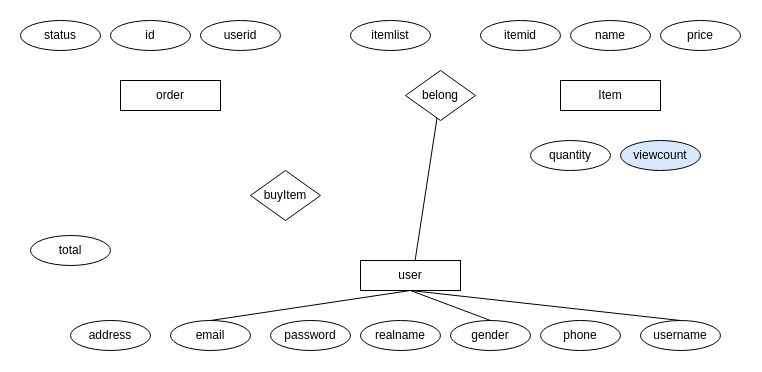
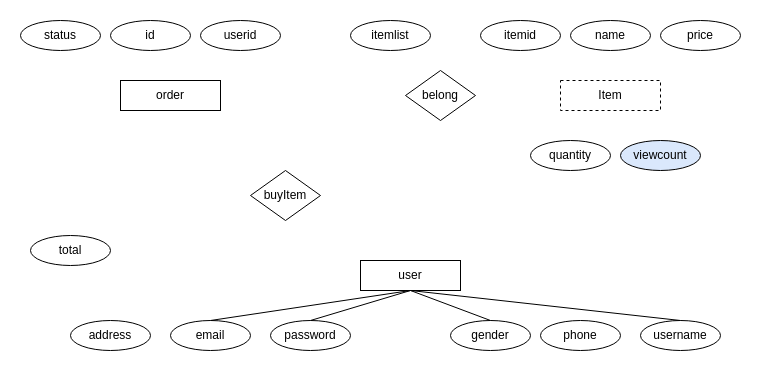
  <mxCell id="0" />
  <mxCell id="1" parent="0" />
  <mxCell id="2" value="username" style="ellipse;whiteSpace=wrap;html=1;" vertex="1" parent="1"><mxGeometry x="640" y="320" width="80" height="30" as="geometry" /></mxCell>
- <mxCell id="3" value="realname" style="ellipse;whiteSpace=wrap;html=1;" vertex="1" parent="1"><mxGeometry x="360" y="320" width="80" height="30" as="geometry" /></mxCell>
  <mxCell id="4" value="gender" style="ellipse;whiteSpace=wrap;html=1;" vertex="1" parent="1"><mxGeometry x="450" y="320" width="80" height="30" as="geometry" /></mxCell>
  <mxCell id="5" value="address" style="ellipse;whiteSpace=wrap;html=1;" vertex="1" parent="1"><mxGeometry x="70" y="320" width="80" height="30" as="geometry" /></mxCell>
  <mxCell id="6" value="password" style="ellipse;whiteSpace=wrap;html=1;" vertex="1" parent="1"><mxGeometry x="270" y="320" width="80" height="30" as="geometry" /></mxCell>
  <mxCell id="7" value="email" style="ellipse;whiteSpace=wrap;html=1;" vertex="1" parent="1"><mxGeometry x="170" y="320" width="80" height="30" as="geometry" /></mxCell>
  <mxCell id="8" value="phone" style="ellipse;whiteSpace=wrap;html=1;" vertex="1" parent="1"><mxGeometry x="540" y="320" width="80" height="30" as="geometry" /></mxCell>
- <mxCell id="9" value="" style="endArrow=none;html=1;rounded=0;exitX=0.5;exitY=1;exitDx=0;exitDy=0;" edge="1" parent="1" source="14" target="21"><mxGeometry width="50" height="50" relative="1" as="geometry"><mxPoint x="410" y="260" as="sourcePoint" /><mxPoint x="460" y="210" as="targetPoint" /></mxGeometry></mxCell>
+ <mxCell id="9" value="" style="endArrow=none;html=1;rounded=0;entryX=0.5;entryY=0;entryDx=0;entryDy=0;exitX=0.5;exitY=1;exitDx=0;exitDy=0;" edge="1" parent="1" source="14" target="6"><mxGeometry width="50" height="50" relative="1" as="geometry"><mxPoint x="410" y="260" as="sourcePoint" /><mxPoint x="460" y="210" as="targetPoint" /></mxGeometry></mxCell>
  <mxCell id="10" value="" style="endArrow=none;html=1;rounded=0;entryX=0.5;entryY=0;entryDx=0;entryDy=0;exitX=0.5;exitY=1;exitDx=0;exitDy=0;" edge="1" parent="1" source="14" target="7"><mxGeometry width="50" height="50" relative="1" as="geometry"><mxPoint x="410" y="260" as="sourcePoint" /><mxPoint x="460" y="210" as="targetPoint" /></mxGeometry></mxCell>
  <mxCell id="11" value="" style="endArrow=none;html=1;rounded=0;entryX=0.5;entryY=0;entryDx=0;entryDy=0;" edge="1" parent="1" target="4"><mxGeometry width="50" height="50" relative="1" as="geometry"><mxPoint x="410" y="290" as="sourcePoint" /><mxPoint x="490" y="210" as="targetPoint" /></mxGeometry></mxCell>
  <mxCell id="12" value="" style="endArrow=none;html=1;rounded=0;exitX=0.5;exitY=0;exitDx=0;exitDy=0;entryX=0.5;entryY=1;entryDx=0;entryDy=0;" edge="1" parent="1" source="2" target="14"><mxGeometry width="50" height="50" relative="1" as="geometry"><mxPoint x="340" y="330" as="sourcePoint" /><mxPoint x="390" y="280" as="targetPoint" /></mxGeometry></mxCell>
  <mxCell id="13" value="" style="endArrow=none;html=1;rounded=0;entryX=0.5;entryY=1;entryDx=0;entryDy=0;" edge="1" parent="1" target="14"><mxGeometry width="50" height="50" relative="1" as="geometry"><mxPoint x="430" y="280" as="sourcePoint" /><mxPoint x="570" y="260" as="targetPoint" /></mxGeometry></mxCell>
  <mxCell id="14" value="user" style="rounded=0;whiteSpace=wrap;html=1;" vertex="1" parent="1"><mxGeometry x="360" y="260" width="100" height="30" as="geometry" /></mxCell>
  <mxCell id="15" value="order" style="rounded=0;whiteSpace=wrap;html=1;" vertex="1" parent="1"><mxGeometry x="120" y="80" width="100" height="30" as="geometry" /></mxCell>
- <mxCell id="16" value="Item" style="rounded=0;whiteSpace=wrap;html=1;" vertex="1" parent="1"><mxGeometry x="560" y="80" width="100" height="30" as="geometry" /></mxCell>
+ <mxCell id="16" value="Item" style="rounded=0;whiteSpace=wrap;html=1;dashed=1;" vertex="1" parent="1"><mxGeometry x="560" y="80" width="100" height="30" as="geometry" /></mxCell>
  <mxCell id="17" value="id" style="ellipse;whiteSpace=wrap;html=1;" vertex="1" parent="1"><mxGeometry x="110" y="20" width="80" height="30" as="geometry" /></mxCell>
  <mxCell id="18" value="userid" style="ellipse;whiteSpace=wrap;html=1;" vertex="1" parent="1"><mxGeometry x="200" y="20" width="80" height="30" as="geometry" /></mxCell>
  <mxCell id="19" value="total" style="ellipse;whiteSpace=wrap;html=1;" vertex="1" parent="1"><mxGeometry x="30" y="235" width="80" height="30" as="geometry" /></mxCell>
  <mxCell id="20" value="status" style="ellipse;whiteSpace=wrap;html=1;" vertex="1" parent="1"><mxGeometry x="20" y="20" width="80" height="30" as="geometry" /></mxCell>
  <mxCell id="21" value="belong" style="rhombus;whiteSpace=wrap;html=1;" vertex="1" parent="1"><mxGeometry x="405" y="70" width="70" height="50" as="geometry" /></mxCell>
  <mxCell id="22" value="name" style="ellipse;whiteSpace=wrap;html=1;" vertex="1" parent="1"><mxGeometry x="570" y="20" width="80" height="30" as="geometry" /></mxCell>
  <mxCell id="23" value="itemid" style="ellipse;whiteSpace=wrap;html=1;" vertex="1" parent="1"><mxGeometry x="480" y="20" width="80" height="30" as="geometry" /></mxCell>
  <mxCell id="24" value="price" style="ellipse;whiteSpace=wrap;html=1;" vertex="1" parent="1"><mxGeometry x="660" y="20" width="80" height="30" as="geometry" /></mxCell>
  <mxCell id="25" value="quantity" style="ellipse;whiteSpace=wrap;html=1;" vertex="1" parent="1"><mxGeometry x="530" y="140" width="80" height="30" as="geometry" /></mxCell>
  <mxCell id="26" value="viewcount" style="ellipse;whiteSpace=wrap;html=1;fillColor=#dae8fc;" vertex="1" parent="1"><mxGeometry x="620" y="140" width="80" height="30" as="geometry" /></mxCell>
  <mxCell id="27" value="itemlist" style="ellipse;whiteSpace=wrap;html=1;" vertex="1" parent="1"><mxGeometry x="350" y="20" width="80" height="30" as="geometry" /></mxCell>
  <mxCell id="28" value="buyItem" style="rhombus;whiteSpace=wrap;html=1;" vertex="1" parent="1"><mxGeometry x="250" y="170" width="70" height="50" as="geometry" /></mxCell>
